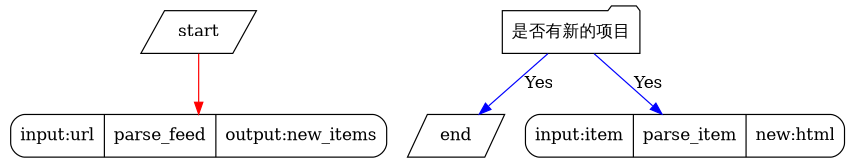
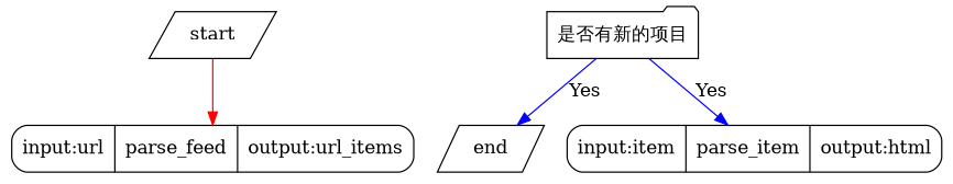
  digraph {
    node [shape=Mrecord]
    edge [color=blue]
-   n1 [label="input:url|parse_feed|output:new_items"]
+   n1 [label="input:url|parse_feed|output:url_items"]
    start [shape=parallelogram]
    n3 [label="是否有新的项目" shape=folder]
    end [shape=parallelogram]
-   n5 [label="input:item|parse_item|new:html"]
+   n5 [label="input:item|parse_item|output:html"]
    start -> n1 [color=red]
    n3 -> end [label=Yes]
    n3 -> n5 [label=Yes]
  }
